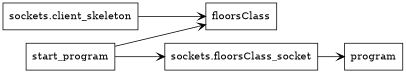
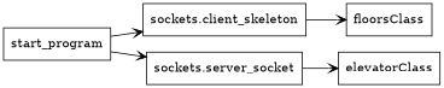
  digraph {
    rankdir=LR
    node [shape=box]
    edge [arrowhead=open arrowtail=none]
-   n1 [label=program]
+   n1 [label=elevatorClass]
    n2 [label=floorsClass]
    n3 [label="sockets.client_skeleton"]
-   n4 [label="sockets.floorsClass_socket"]
+   n4 [label="sockets.server_socket"]
    n5 [label=start_program]
    n3 -> n2
    n4 -> n1
-   n5 -> n2
+   n5 -> n3
    n5 -> n4
  }
